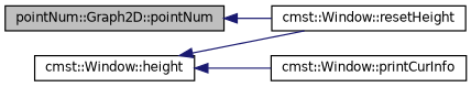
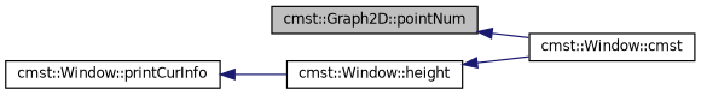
  digraph {
    rankdir=LR
    node [color=black fillcolor=white fontname=Helvetica fontsize=10 shape=record style=filled]
    edge [color=midnightblue dir=back fontname=Helvetica fontsize=10 labelfontname=Helvetica labelfontsize=10 style=solid]
-   n1 [fillcolor=grey75 fontcolor=black height=0.2 label="pointNum::Graph2D::pointNum" width=0.4]
-   n2 [height=0.2 label="cmst::Window::resetHeight" width=0.4]
+   n1 [fillcolor=grey75 fontcolor=black height=0.2 label="cmst::Graph2D::pointNum" width=0.4]
+   n2 [height=0.2 label="cmst::Window::cmst" width=0.4]
    n3 [height=0.2 label="cmst::Window::printCurInfo" width=0.4]
    n4 [height=0.2 label="cmst::Window::height" width=0.4]
    n1 -> n2
-   n4 -> n3
+   n3 -> n4
    n4 -> n2
  }
